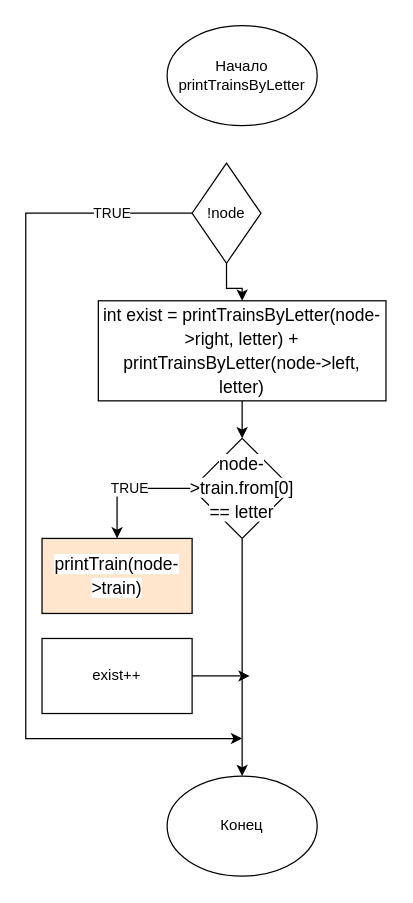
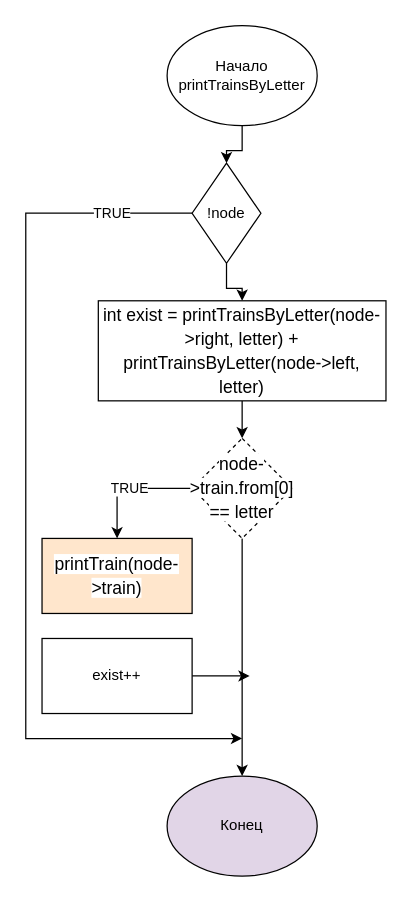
  <mxCell id="0" />
  <mxCell id="1" parent="0" />
+ <mxCell id="2" style="edgeStyle=orthogonalEdgeStyle;rounded=0;orthogonalLoop=1;jettySize=auto;html=1;entryX=0.5;entryY=0;entryDx=0;entryDy=0;" edge="1" parent="1" source="3" target="6"><mxGeometry relative="1" as="geometry" /></mxCell>
  <mxCell id="3" value="Начало&lt;br&gt;printTrainsByLetter" style="ellipse;whiteSpace=wrap;html=1;" vertex="1" parent="1"><mxGeometry x="133" y="20" width="120" height="80" as="geometry" /></mxCell>
  <mxCell id="4" style="edgeStyle=orthogonalEdgeStyle;rounded=0;orthogonalLoop=1;jettySize=auto;html=1;entryX=0.5;entryY=0;entryDx=0;entryDy=0;" edge="1" parent="1" source="6" target="8"><mxGeometry relative="1" as="geometry" /></mxCell>
  <mxCell id="5" value="TRUE" style="edgeStyle=orthogonalEdgeStyle;rounded=0;orthogonalLoop=1;jettySize=auto;html=1;" edge="1" parent="1" source="6"><mxGeometry x="-0.824" relative="1" as="geometry"><mxPoint x="193" y="590" as="targetPoint" /><Array as="points"><mxPoint x="20" y="170" /></Array><mxPoint as="offset" /></mxGeometry></mxCell>
  <mxCell id="6" value="!node" style="rhombus;whiteSpace=wrap;html=1;" vertex="1" parent="1"><mxGeometry x="153" y="130" width="55" height="80" as="geometry" /></mxCell>
  <mxCell id="7" style="edgeStyle=orthogonalEdgeStyle;rounded=0;orthogonalLoop=1;jettySize=auto;html=1;entryX=0.5;entryY=0;entryDx=0;entryDy=0;" edge="1" parent="1" source="8" target="11"><mxGeometry relative="1" as="geometry" /></mxCell>
  <mxCell id="8" value="&lt;div style=&quot;font-size: 14px; line-height: 19px;&quot;&gt;&lt;span style=&quot;background-color: rgb(255, 255, 255);&quot;&gt;int exist = printTrainsByLetter(node-&amp;gt;right, letter) + printTrainsByLetter(node-&amp;gt;left, letter)&lt;/span&gt;&lt;/div&gt;" style="rounded=0;whiteSpace=wrap;html=1;" vertex="1" parent="1"><mxGeometry x="78" y="240" width="230" height="80" as="geometry" /></mxCell>
  <mxCell id="9" value="TRUE" style="edgeStyle=orthogonalEdgeStyle;rounded=0;orthogonalLoop=1;jettySize=auto;html=1;entryX=0.5;entryY=0;entryDx=0;entryDy=0;" edge="1" parent="1" source="11" target="12"><mxGeometry relative="1" as="geometry"><Array as="points"><mxPoint x="93" y="390" /></Array></mxGeometry></mxCell>
  <mxCell id="10" style="edgeStyle=orthogonalEdgeStyle;rounded=0;orthogonalLoop=1;jettySize=auto;html=1;entryX=0.5;entryY=0;entryDx=0;entryDy=0;" edge="1" parent="1" source="11" target="15"><mxGeometry relative="1" as="geometry" /></mxCell>
- <mxCell id="11" value="&lt;div style=&quot;font-size: 14px; line-height: 19px;&quot;&gt;&lt;span style=&quot;background-color: rgb(255, 255, 255);&quot;&gt;node-&amp;gt;train.from[0] == letter&lt;/span&gt;&lt;/div&gt;" style="rhombus;whiteSpace=wrap;html=1;" vertex="1" parent="1"><mxGeometry x="153" y="350" width="80" height="80" as="geometry" /></mxCell>
+ <mxCell id="11" value="&lt;div style=&quot;font-size: 14px; line-height: 19px;&quot;&gt;&lt;span style=&quot;background-color: rgb(255, 255, 255);&quot;&gt;node-&amp;gt;train.from[0] == letter&lt;/span&gt;&lt;/div&gt;" style="rhombus;whiteSpace=wrap;html=1;dashed=1;" vertex="1" parent="1"><mxGeometry x="153" y="350" width="80" height="80" as="geometry" /></mxCell>
  <mxCell id="12" value="&lt;div style=&quot;font-size: 14px; line-height: 19px;&quot;&gt;&lt;span style=&quot;background-color: rgb(255, 255, 255);&quot;&gt;printTrain(node-&amp;gt;train)&lt;/span&gt;&lt;/div&gt;" style="rounded=0;whiteSpace=wrap;html=1;fillColor=#ffe6cc;" vertex="1" parent="1"><mxGeometry x="33" y="430" width="120" height="60" as="geometry" /></mxCell>
  <mxCell id="13" style="edgeStyle=orthogonalEdgeStyle;rounded=0;orthogonalLoop=1;jettySize=auto;html=1;" edge="1" parent="1" source="14"><mxGeometry relative="1" as="geometry"><mxPoint x="199" y="540" as="targetPoint" /></mxGeometry></mxCell>
  <mxCell id="14" value="exist++" style="rounded=0;whiteSpace=wrap;html=1;" vertex="1" parent="1"><mxGeometry x="33" y="510" width="120" height="60" as="geometry" /></mxCell>
- <mxCell id="15" value="Конец" style="ellipse;whiteSpace=wrap;html=1;" vertex="1" parent="1"><mxGeometry x="133" y="620" width="120" height="80" as="geometry" /></mxCell>
+ <mxCell id="15" value="Конец" style="ellipse;whiteSpace=wrap;html=1;fillColor=#e1d5e7;" vertex="1" parent="1"><mxGeometry x="133" y="620" width="120" height="80" as="geometry" /></mxCell>
